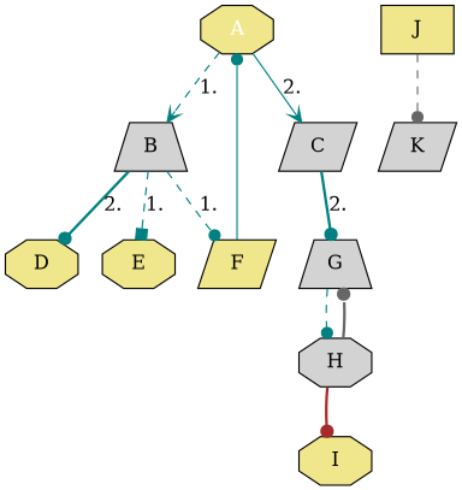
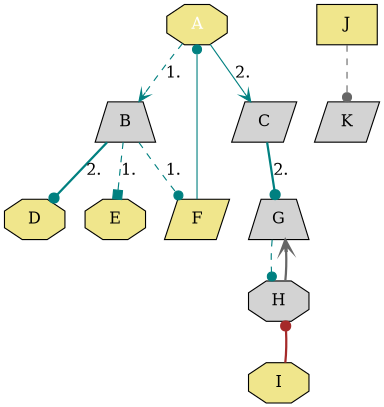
  digraph {
    node [fillcolor=khaki shape=octagon style=filled]
    edge [arrowhead=dot color=teal style=dashed]
    A [fontcolor=white]
    B [fillcolor=lightgrey shape=trapezium]
    C [fillcolor=lightgrey shape=parallelogram]
    D
    E
    F [shape=parallelogram]
    G [fillcolor=lightgrey shape=trapezium]
    H [fillcolor=lightgrey]
    I
    J [shape=box]
    K [fillcolor=lightgrey shape=parallelogram]
    A -> B [arrowhead=vee label=1.]
    A -> C [arrowhead=vee label=2. style=solid]
    B -> D [label=2. style=bold]
    B -> E [arrowhead=box label=1.]
    B -> F [label=1.]
    C -> G [label=2. style=bold]
    F -> A [style=solid]
    G -> H
-   H -> G [color=gray40 style=bold]
-   H -> I [color=brown style=bold]
+   H -> G [arrowhead=vee color=gray40 style=bold]
+   I -> H [color=brown style=bold]
    J -> K [color=gray40]
  }
